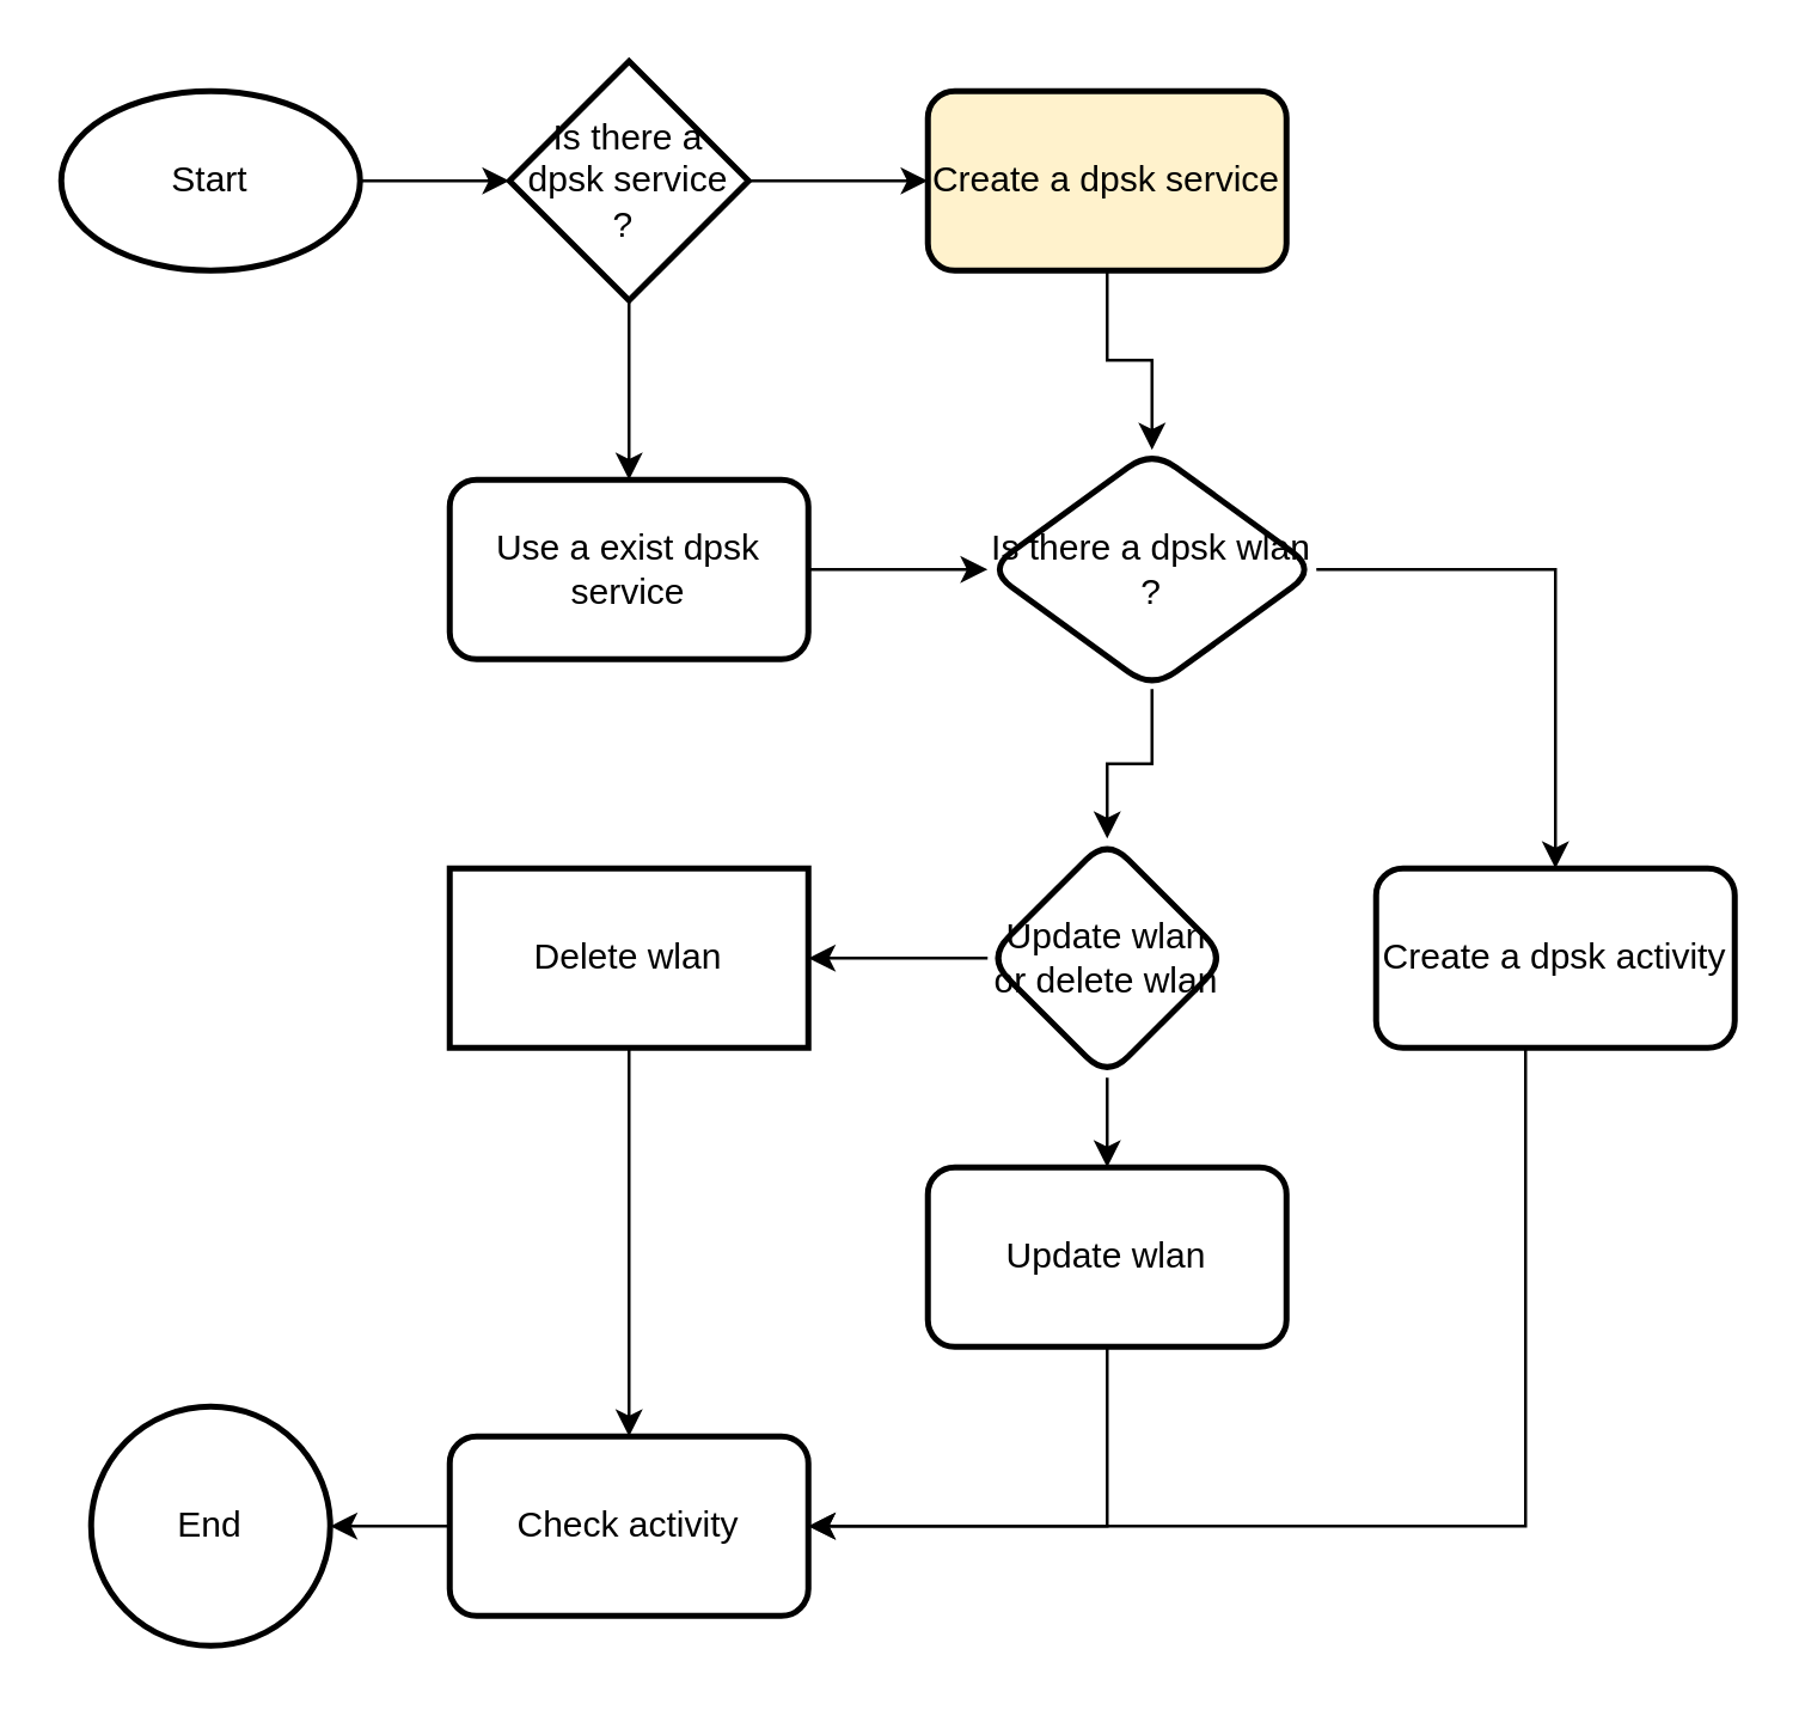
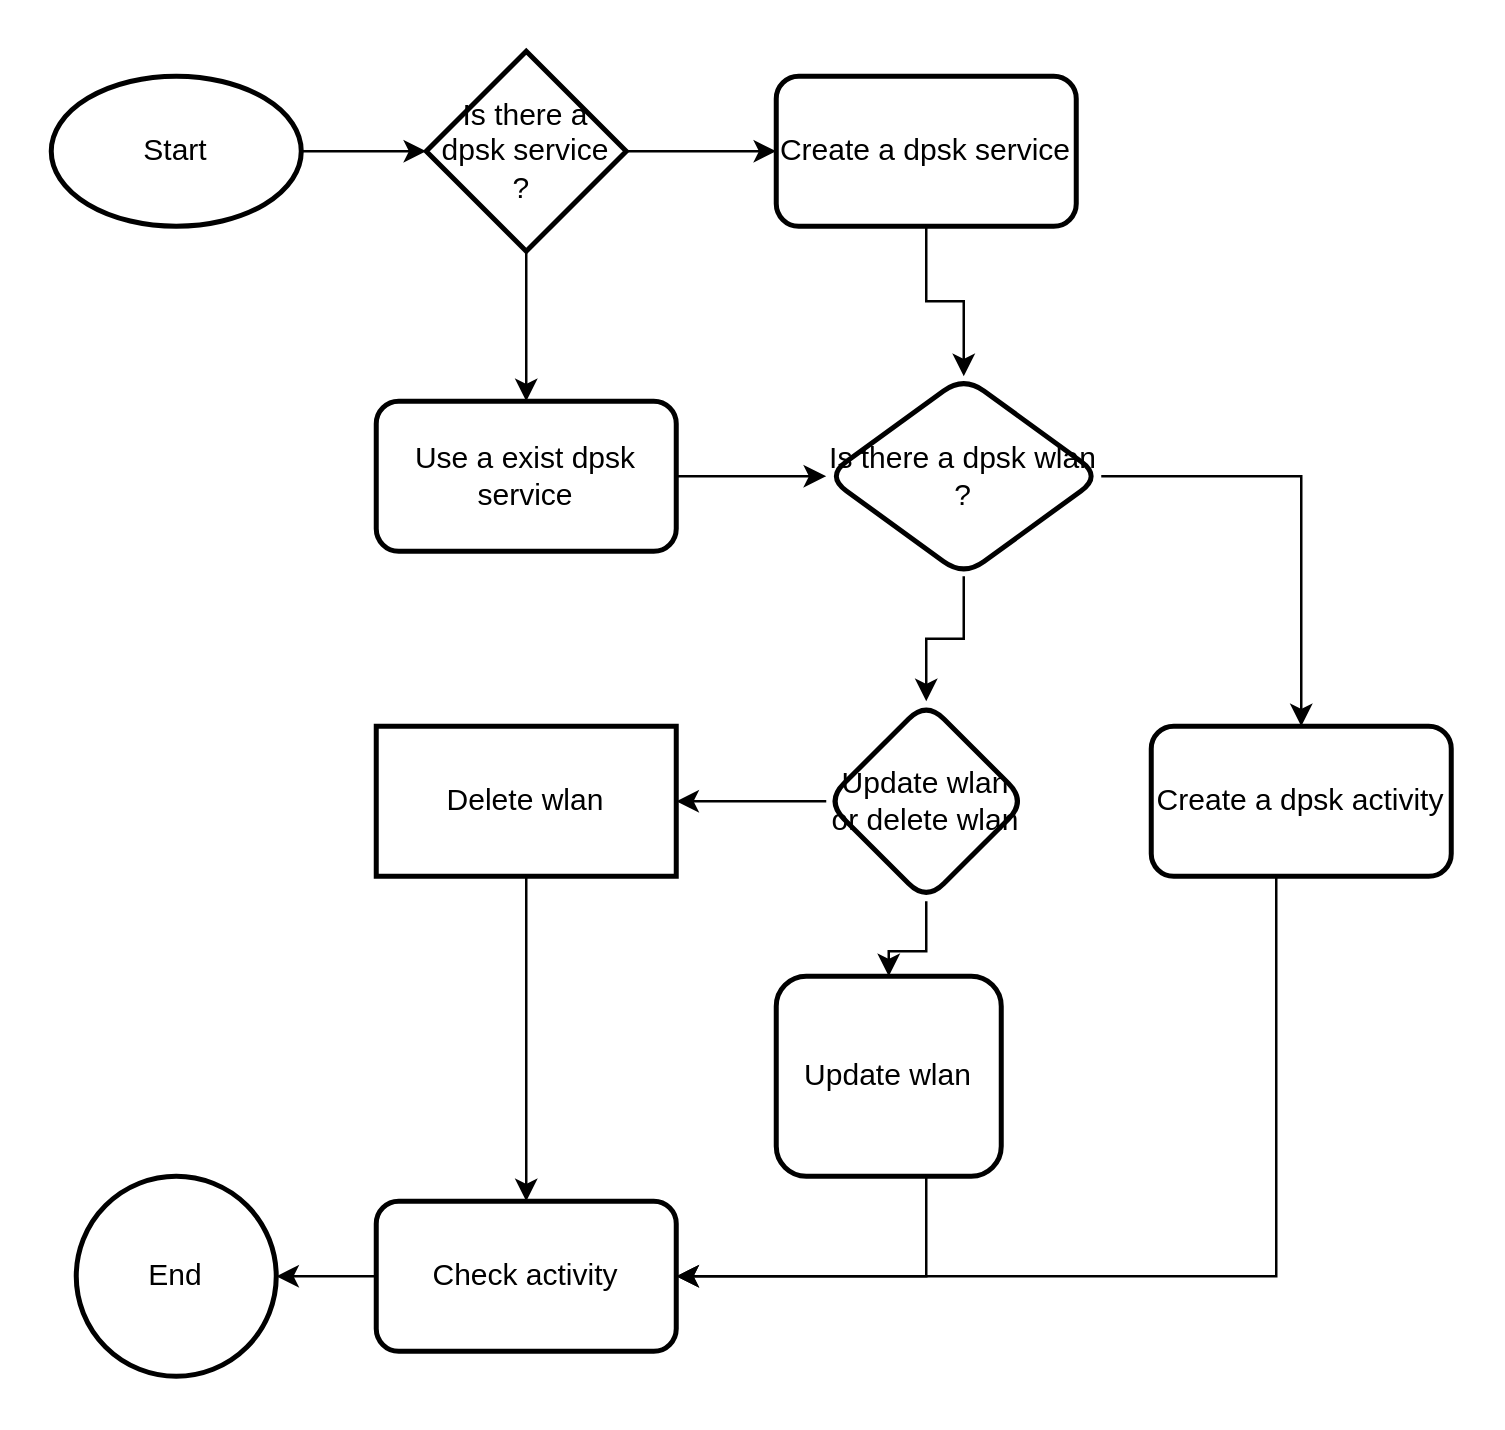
  <mxCell id="0" />
  <mxCell id="1" parent="0" />
  <mxCell id="2" value="" style="edgeStyle=orthogonalEdgeStyle;rounded=0;orthogonalLoop=1;jettySize=auto;html=1;exitX=1;exitY=0.5;exitDx=0;exitDy=0;exitPerimeter=0;" edge="1" parent="1" source="3" target="6"><mxGeometry relative="1" as="geometry"><mxPoint x="260" y="60" as="sourcePoint" /></mxGeometry></mxCell>
  <mxCell id="3" value="Start" style="strokeWidth=2;html=1;shape=mxgraph.flowchart.start_1;whiteSpace=wrap;" vertex="1" parent="1"><mxGeometry x="20" y="30" width="100" height="60" as="geometry" /></mxCell>
  <mxCell id="4" value="" style="edgeStyle=orthogonalEdgeStyle;rounded=0;orthogonalLoop=1;jettySize=auto;html=1;" edge="1" parent="1" source="6" target="8"><mxGeometry relative="1" as="geometry" /></mxCell>
  <mxCell id="5" value="" style="edgeStyle=orthogonalEdgeStyle;rounded=0;orthogonalLoop=1;jettySize=auto;html=1;" edge="1" parent="1" source="6" target="10"><mxGeometry relative="1" as="geometry" /></mxCell>
  <mxCell id="6" value="Is there a dpsk service ?&amp;nbsp;" style="rhombus;whiteSpace=wrap;html=1;strokeWidth=2;" vertex="1" parent="1"><mxGeometry x="170" y="20" width="80" height="80" as="geometry" /></mxCell>
  <mxCell id="7" value="" style="edgeStyle=orthogonalEdgeStyle;rounded=0;orthogonalLoop=1;jettySize=auto;html=1;" edge="1" parent="1" source="8" target="13"><mxGeometry relative="1" as="geometry" /></mxCell>
- <mxCell id="8" value="Create a dpsk service" style="rounded=1;whiteSpace=wrap;html=1;strokeWidth=2;fillColor=#fff2cc;" vertex="1" parent="1"><mxGeometry x="310" y="30" width="120" height="60" as="geometry" /></mxCell>
+ <mxCell id="8" value="Create a dpsk service" style="rounded=1;whiteSpace=wrap;html=1;strokeWidth=2;" vertex="1" parent="1"><mxGeometry x="310" y="30" width="120" height="60" as="geometry" /></mxCell>
  <mxCell id="9" value="" style="edgeStyle=orthogonalEdgeStyle;rounded=0;orthogonalLoop=1;jettySize=auto;html=1;" edge="1" parent="1" source="10" target="13"><mxGeometry relative="1" as="geometry" /></mxCell>
  <mxCell id="10" value="Use a exist dpsk service" style="rounded=1;whiteSpace=wrap;html=1;strokeWidth=2;" vertex="1" parent="1"><mxGeometry x="150" y="160" width="120" height="60" as="geometry" /></mxCell>
  <mxCell id="11" value="" style="edgeStyle=orthogonalEdgeStyle;rounded=0;orthogonalLoop=1;jettySize=auto;html=1;" edge="1" parent="1" source="13" target="15"><mxGeometry relative="1" as="geometry" /></mxCell>
  <mxCell id="12" value="" style="edgeStyle=orthogonalEdgeStyle;rounded=0;orthogonalLoop=1;jettySize=auto;html=1;" edge="1" parent="1" source="13" target="18"><mxGeometry relative="1" as="geometry" /></mxCell>
  <mxCell id="13" value="Is there a dpsk wlan ?" style="rhombus;whiteSpace=wrap;html=1;rounded=1;strokeWidth=2;" vertex="1" parent="1"><mxGeometry x="330" y="150" width="110" height="80" as="geometry" /></mxCell>
  <mxCell id="14" value="" style="edgeStyle=orthogonalEdgeStyle;rounded=0;orthogonalLoop=1;jettySize=auto;html=1;entryX=1;entryY=0.5;entryDx=0;entryDy=0;" edge="1" parent="1" source="15" target="24"><mxGeometry relative="1" as="geometry"><mxPoint x="440" y="480" as="targetPoint" /><Array as="points"><mxPoint x="510" y="510" /></Array></mxGeometry></mxCell>
  <mxCell id="15" value="Create a dpsk activity" style="whiteSpace=wrap;html=1;rounded=1;strokeWidth=2;" vertex="1" parent="1"><mxGeometry x="460" y="290" width="120" height="60" as="geometry" /></mxCell>
  <mxCell id="16" value="" style="edgeStyle=orthogonalEdgeStyle;rounded=0;orthogonalLoop=1;jettySize=auto;html=1;" edge="1" parent="1" source="18" target="20"><mxGeometry relative="1" as="geometry" /></mxCell>
  <mxCell id="17" value="" style="edgeStyle=orthogonalEdgeStyle;rounded=0;orthogonalLoop=1;jettySize=auto;html=1;" edge="1" parent="1" source="18" target="22"><mxGeometry relative="1" as="geometry" /></mxCell>
  <mxCell id="18" value="Update wlan or delete wlan" style="rhombus;whiteSpace=wrap;html=1;rounded=1;strokeWidth=2;" vertex="1" parent="1"><mxGeometry x="330" y="280" width="80" height="80" as="geometry" /></mxCell>
  <mxCell id="19" value="" style="edgeStyle=orthogonalEdgeStyle;rounded=0;orthogonalLoop=1;jettySize=auto;html=1;" edge="1" parent="1" source="20" target="24"><mxGeometry relative="1" as="geometry" /></mxCell>
  <mxCell id="20" value="Delete wlan" style="whiteSpace=wrap;html=1;strokeWidth=2;rounded=0;" vertex="1" parent="1"><mxGeometry x="150" y="290" width="120" height="60" as="geometry" /></mxCell>
  <mxCell id="21" value="" style="edgeStyle=orthogonalEdgeStyle;rounded=0;orthogonalLoop=1;jettySize=auto;html=1;entryX=1;entryY=0.5;entryDx=0;entryDy=0;" edge="1" parent="1" source="22" target="24"><mxGeometry relative="1" as="geometry"><mxPoint x="370" y="560" as="targetPoint" /><Array as="points"><mxPoint x="370" y="510" /></Array></mxGeometry></mxCell>
- <mxCell id="22" value="Update wlan" style="whiteSpace=wrap;html=1;rounded=1;strokeWidth=2;" vertex="1" parent="1"><mxGeometry x="310" y="390" width="120" height="60" as="geometry" /></mxCell>
+ <mxCell id="22" value="Update wlan" style="whiteSpace=wrap;html=1;rounded=1;strokeWidth=2;" vertex="1" parent="1"><mxGeometry x="310" y="390" width="90" height="80" as="geometry" /></mxCell>
  <mxCell id="23" value="" style="edgeStyle=orthogonalEdgeStyle;rounded=0;orthogonalLoop=1;jettySize=auto;html=1;" edge="1" parent="1" source="24" target="25"><mxGeometry relative="1" as="geometry" /></mxCell>
  <mxCell id="24" value="Check activity" style="whiteSpace=wrap;html=1;rounded=1;strokeWidth=2;" vertex="1" parent="1"><mxGeometry x="150" y="480" width="120" height="60" as="geometry" /></mxCell>
  <mxCell id="25" value="End" style="ellipse;whiteSpace=wrap;html=1;rounded=1;strokeWidth=2;" vertex="1" parent="1"><mxGeometry x="30" y="470" width="80" height="80" as="geometry" /></mxCell>
